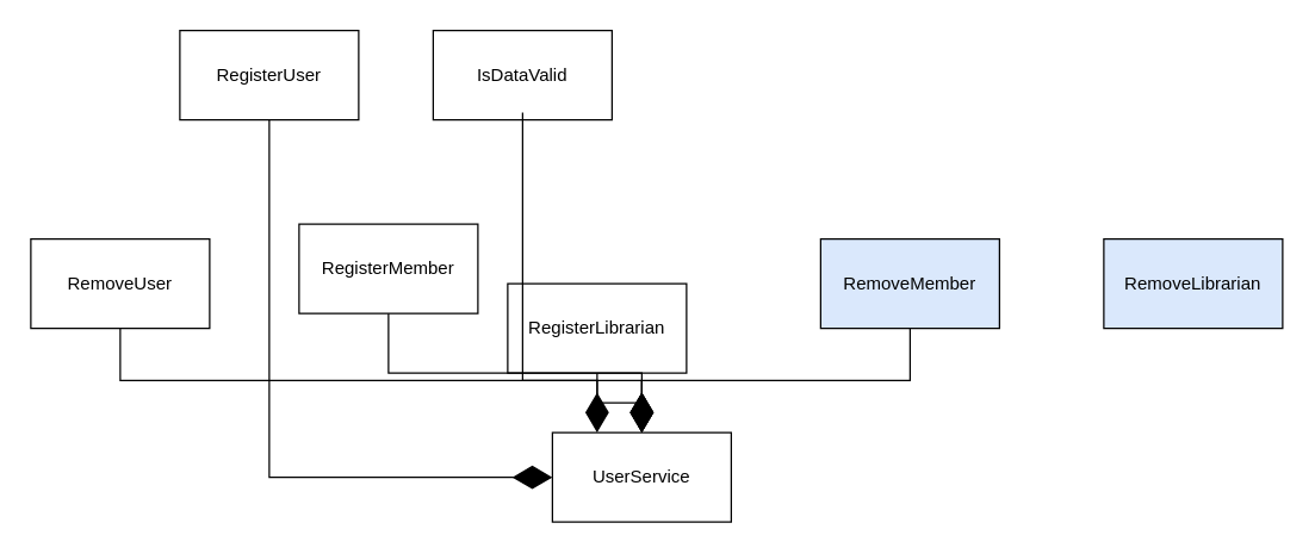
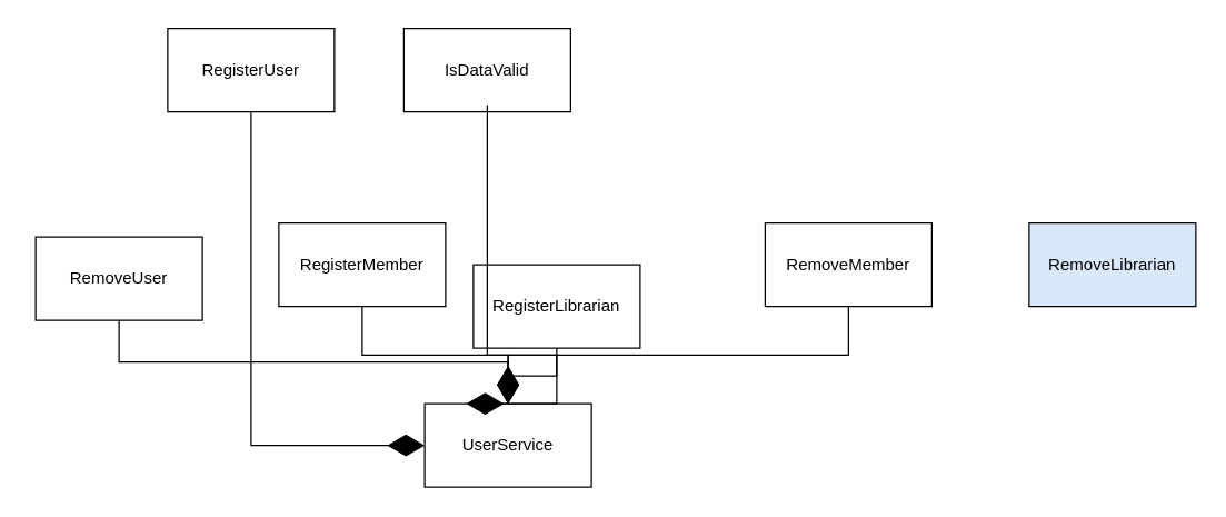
  <mxCell id="0" />
  <mxCell id="1" parent="0" />
- <mxCell id="2" value="UserService" style="rounded=0;whiteSpace=wrap;html=1;" parent="1" vertex="1"><mxGeometry x="370" y="290" width="120" height="60" as="geometry" /></mxCell>
- <mxCell id="3" value="RegisterMember" style="rounded=0;whiteSpace=wrap;html=1;" parent="1" vertex="1"><mxGeometry x="200" y="150" width="120" height="60" as="geometry" /></mxCell>
+ <mxCell id="2" value="UserService" style="rounded=0;whiteSpace=wrap;html=1;" parent="1" vertex="1"><mxGeometry x="305" y="290" width="120" height="60" as="geometry" /></mxCell>
+ <mxCell id="3" value="RegisterMember" style="rounded=0;whiteSpace=wrap;html=1;" parent="1" vertex="1"><mxGeometry x="200" y="160" width="120" height="60" as="geometry" /></mxCell>
  <mxCell id="4" value="RegisterLibrarian" style="rounded=0;whiteSpace=wrap;html=1;" parent="1" vertex="1"><mxGeometry x="340" y="190" width="120" height="60" as="geometry" /></mxCell>
- <mxCell id="5" value="RemoveMember" style="rounded=0;whiteSpace=wrap;html=1;fillColor=#dae8fc;" parent="1" vertex="1"><mxGeometry x="550" y="160" width="120" height="60" as="geometry" /></mxCell>
+ <mxCell id="5" value="RemoveMember" style="rounded=0;whiteSpace=wrap;html=1;" parent="1" vertex="1"><mxGeometry x="550" y="160" width="120" height="60" as="geometry" /></mxCell>
  <mxCell id="6" value="RemoveLibrarian" style="rounded=0;whiteSpace=wrap;html=1;fillColor=#dae8fc;" parent="1" vertex="1"><mxGeometry x="740" y="160" width="120" height="60" as="geometry" /></mxCell>
  <mxCell id="7" value="" style="endArrow=diamondThin;endFill=1;endSize=24;html=1;rounded=0;exitX=0.5;exitY=1;exitDx=0;exitDy=0;entryX=0.5;entryY=0;entryDx=0;entryDy=0;edgeStyle=orthogonalEdgeStyle;" parent="1" source="3" target="2" edge="1"><mxGeometry width="160" relative="1" as="geometry"><mxPoint x="230" y="250" as="sourcePoint" /><mxPoint x="390" y="250" as="targetPoint" /></mxGeometry></mxCell>
  <mxCell id="8" value="" style="endArrow=diamondThin;endFill=1;endSize=24;html=1;rounded=0;entryX=0.5;entryY=0;entryDx=0;entryDy=0;exitX=0.5;exitY=1;exitDx=0;exitDy=0;edgeStyle=orthogonalEdgeStyle;" parent="1" source="5" target="2" edge="1"><mxGeometry width="160" relative="1" as="geometry"><mxPoint x="390" y="250" as="sourcePoint" /><mxPoint x="550" y="250" as="targetPoint" /></mxGeometry></mxCell>
  <mxCell id="9" value="" style="endArrow=diamondThin;endFill=1;endSize=24;html=1;rounded=0;entryX=0.5;entryY=0;entryDx=0;entryDy=0;exitX=0.5;exitY=1;exitDx=0;exitDy=0;edgeStyle=orthogonalEdgeStyle;" parent="1" source="4" target="2" edge="1"><mxGeometry width="160" relative="1" as="geometry"><mxPoint x="390" y="250" as="sourcePoint" /><mxPoint x="550" y="250" as="targetPoint" /></mxGeometry></mxCell>
- <mxCell id="10" value="RemoveUser" style="rounded=0;whiteSpace=wrap;html=1;" parent="1" vertex="1"><mxGeometry x="20" y="160" width="120" height="60" as="geometry" /></mxCell>
+ <mxCell id="10" value="RemoveUser" style="rounded=0;whiteSpace=wrap;html=1;" parent="1" vertex="1"><mxGeometry x="25" y="170" width="120" height="60" as="geometry" /></mxCell>
  <mxCell id="11" value="" style="endArrow=diamondThin;endFill=1;endSize=24;html=1;rounded=0;exitX=0.5;exitY=1;exitDx=0;exitDy=0;edgeStyle=orthogonalEdgeStyle;entryX=0.5;entryY=0;entryDx=0;entryDy=0;" parent="1" source="10" target="2" edge="1"><mxGeometry width="160" relative="1" as="geometry"><mxPoint x="70" y="240" as="sourcePoint" /><mxPoint x="330" y="330" as="targetPoint" /></mxGeometry></mxCell>
  <mxCell id="12" value="RegisterUser" style="rounded=0;whiteSpace=wrap;html=1;" parent="1" vertex="1"><mxGeometry x="120" y="20" width="120" height="60" as="geometry" /></mxCell>
  <mxCell id="13" value="" style="endArrow=diamondThin;endFill=1;endSize=24;html=1;rounded=0;exitX=0.5;exitY=1;exitDx=0;exitDy=0;entryX=0;entryY=0.5;entryDx=0;entryDy=0;edgeStyle=elbowEdgeStyle;" parent="1" source="12" target="2" edge="1"><mxGeometry width="160" relative="1" as="geometry"><mxPoint x="170" y="110" as="sourcePoint" /><mxPoint x="570" y="300" as="targetPoint" /><Array as="points"><mxPoint x="180" y="180" /></Array></mxGeometry></mxCell>
  <mxCell id="14" value="IsDataValid" style="rounded=0;whiteSpace=wrap;html=1;" parent="1" vertex="1"><mxGeometry x="290" y="20" width="120" height="60" as="geometry" /></mxCell>
  <mxCell id="15" value="" style="endArrow=diamondThin;endFill=1;endSize=24;html=1;rounded=0;entryX=0.25;entryY=0;entryDx=0;entryDy=0;exitX=0.5;exitY=1;exitDx=0;exitDy=0;edgeStyle=orthogonalEdgeStyle;" parent="1" target="2" edge="1"><mxGeometry width="160" relative="1" as="geometry"><mxPoint x="350" y="75" as="sourcePoint" /><mxPoint x="400" y="285" as="targetPoint" /><Array as="points"><mxPoint x="350" y="255" /><mxPoint x="400" y="255" /></Array></mxGeometry></mxCell>
